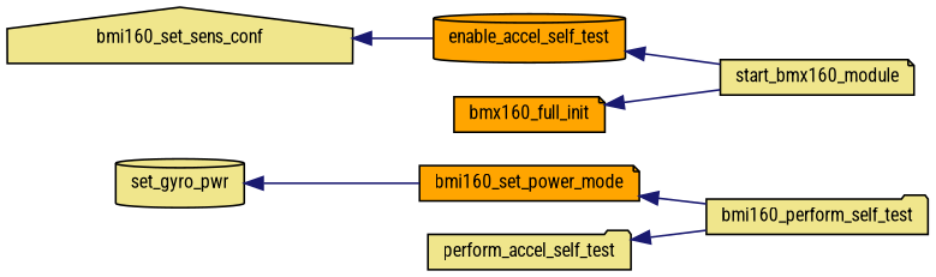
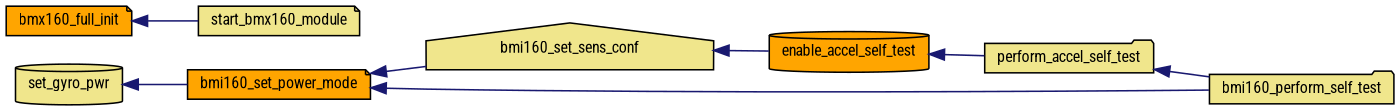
  digraph {
    fontname="Roboto Condensed"
    rankdir=LR
    node [color=black fillcolor=khaki fontname="Roboto Condensed" fontsize=10 shape=note style=filled]
    edge [color=midnightblue dir=back fontname="Roboto Condensed" fontsize=10 labelfontname=Helvetica labelfontsize=10 style=solid]
    n1 [fontcolor=black height=0.2 label=set_gyro_pwr shape=cylinder width=0.4]
    n2 [fillcolor=orange height=0.2 label=bmi160_set_power_mode width=0.4]
    n3 [height=0.2 label=bmi160_set_sens_conf shape=house width=0.4]
    n4 [height=0.2 label=bmi160_perform_self_test shape=folder width=0.4]
    n5 [fillcolor=orange height=0.2 label=enable_accel_self_test shape=cylinder width=0.4]
    n6 [height=0.2 label=perform_accel_self_test shape=folder width=0.4]
    n7 [fillcolor=orange height=0.2 label=bmx160_full_init width=0.4]
    n8 [height=0.2 label=start_bmx160_module width=0.4]
    n1 -> n2
+   n2 -> n3
    n2 -> n4
    n3 -> n5
-   n5 -> n8
+   n5 -> n6
    n6 -> n4
    n7 -> n8
  }
